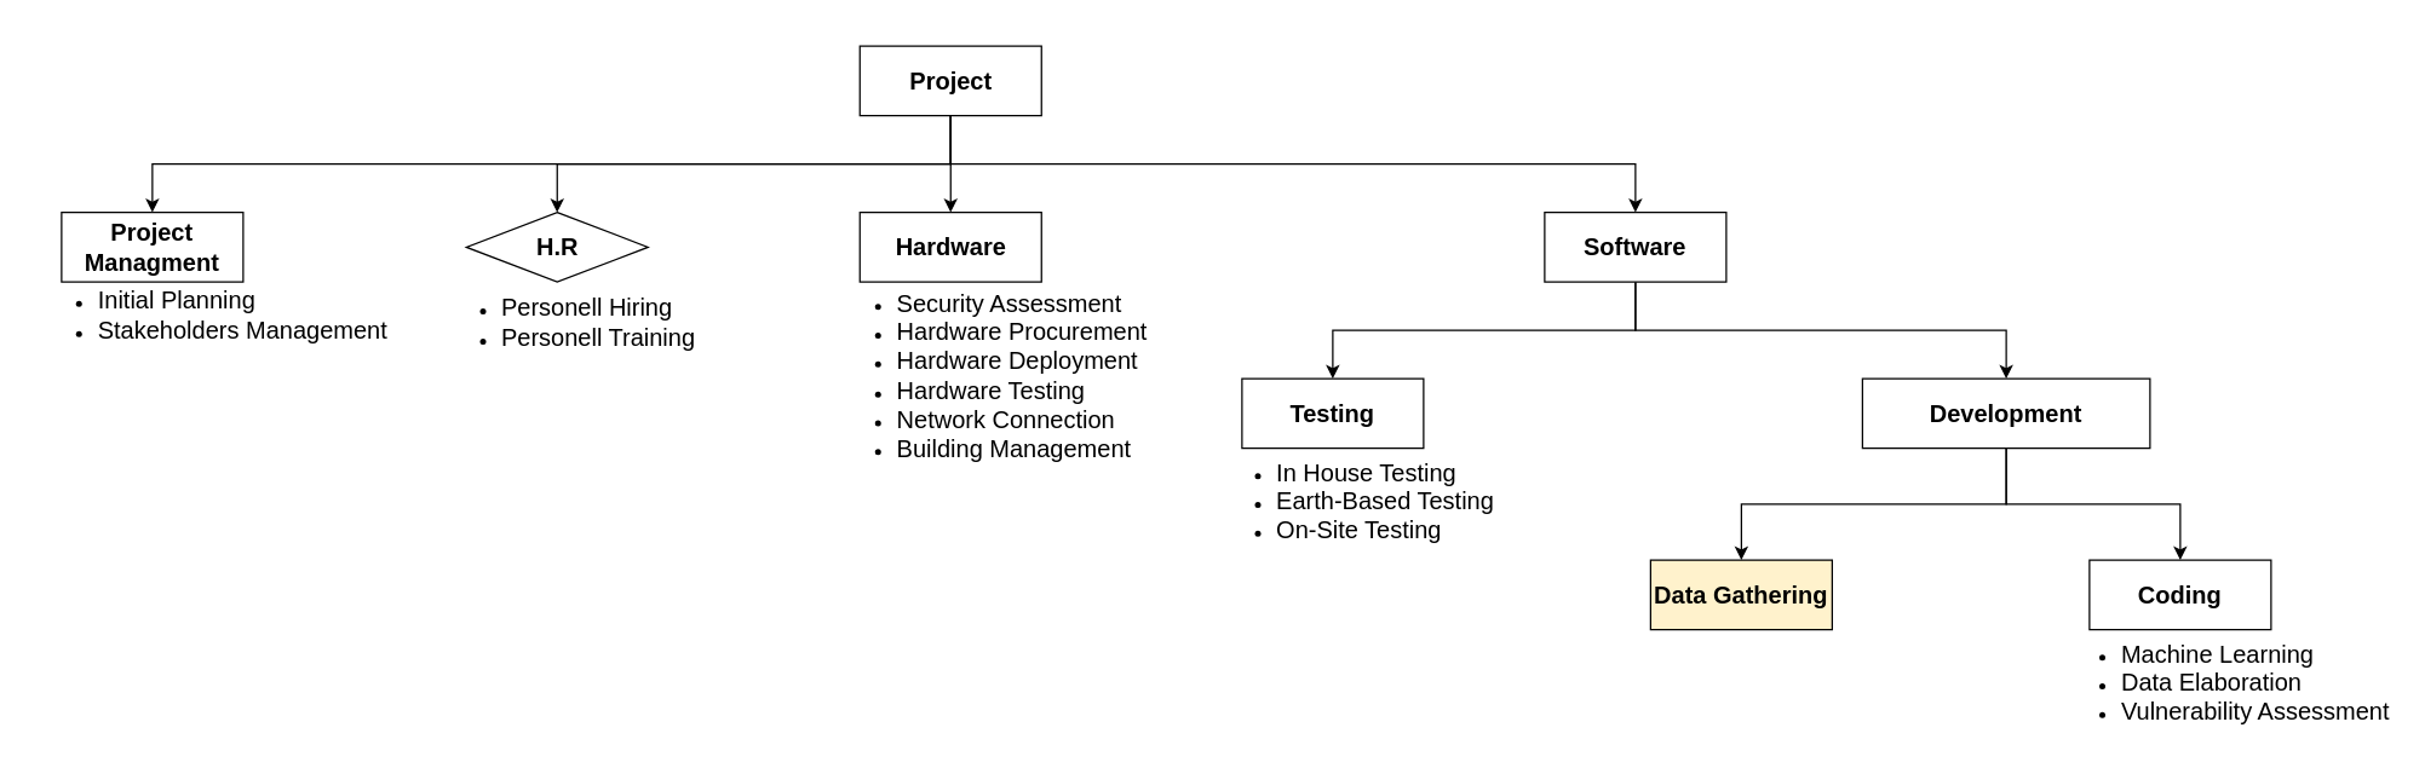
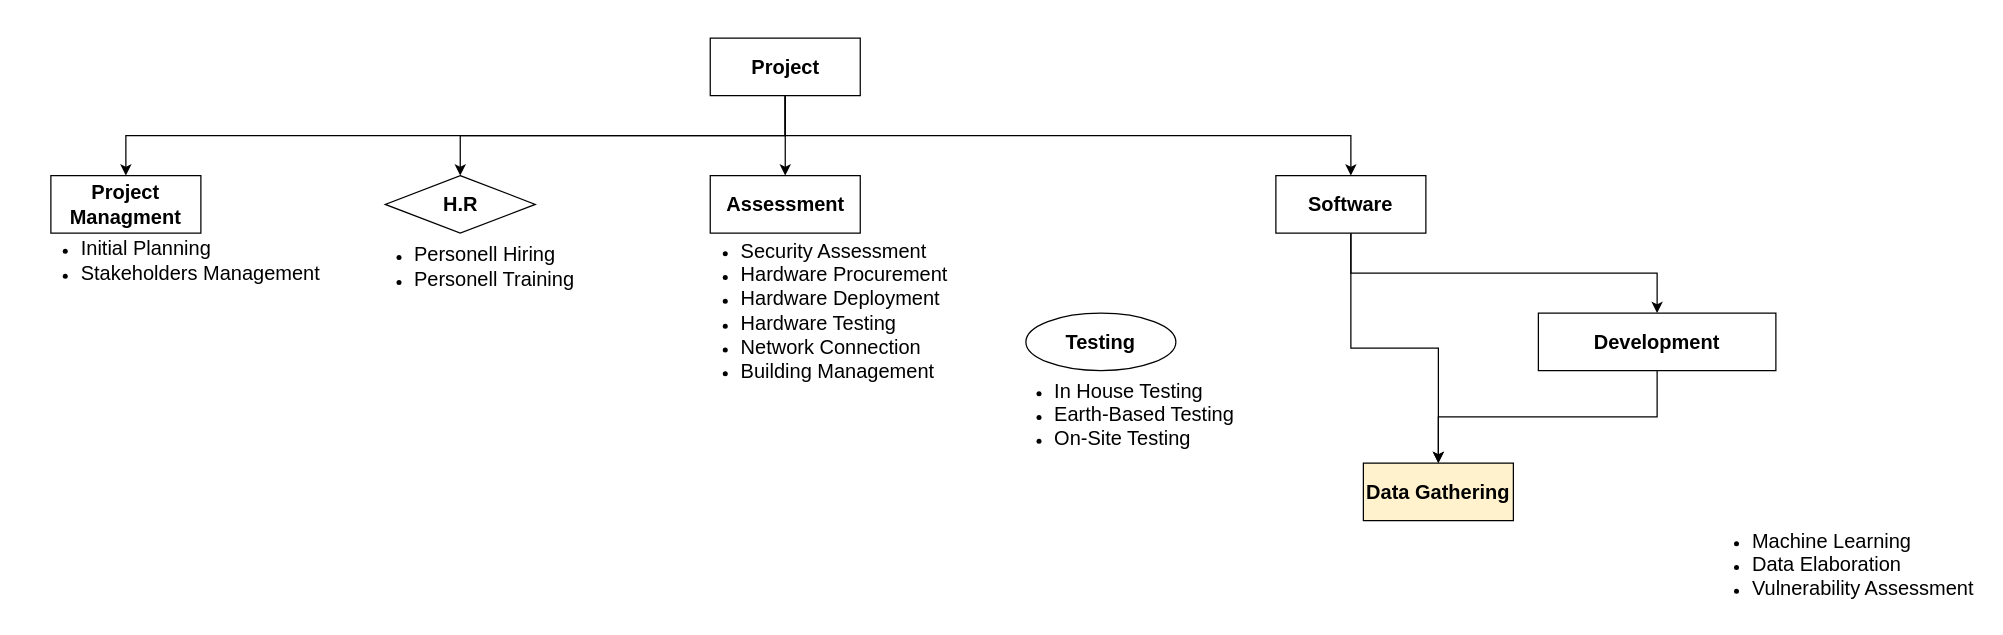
  <mxCell id="0" />
  <mxCell id="1" parent="0" />
  <mxCell id="2" value="" style="group" vertex="1" connectable="0" parent="1"><mxGeometry x="20" y="20" width="1560" height="466" as="geometry" /></mxCell>
  <mxCell id="3" style="edgeStyle=orthogonalEdgeStyle;rounded=0;orthogonalLoop=1;jettySize=auto;html=1;exitX=0.5;exitY=1;exitDx=0;exitDy=0;" edge="1" parent="2" source="7" target="24"><mxGeometry relative="1" as="geometry" /></mxCell>
  <mxCell id="4" style="edgeStyle=orthogonalEdgeStyle;rounded=0;orthogonalLoop=1;jettySize=auto;html=1;entryX=0.5;entryY=0;entryDx=0;entryDy=0;" edge="1" parent="2" source="7" target="30"><mxGeometry relative="1" as="geometry" /></mxCell>
  <mxCell id="5" style="edgeStyle=orthogonalEdgeStyle;rounded=0;orthogonalLoop=1;jettySize=auto;html=1;exitX=0.5;exitY=1;exitDx=0;exitDy=0;" edge="1" parent="2" source="7" target="11"><mxGeometry relative="1" as="geometry" /></mxCell>
  <mxCell id="6" style="edgeStyle=orthogonalEdgeStyle;rounded=0;orthogonalLoop=1;jettySize=auto;html=1;exitX=0.5;exitY=1;exitDx=0;exitDy=0;" edge="1" parent="2" source="7" target="27"><mxGeometry relative="1" as="geometry" /></mxCell>
  <mxCell id="7" value="&lt;font size=&quot;3&quot;&gt;&lt;b&gt;Project&lt;/b&gt;&lt;/font&gt;" style="rounded=0;whiteSpace=wrap;html=1;" vertex="1" parent="2"><mxGeometry x="547.5" y="10" width="120" height="46" as="geometry" /></mxCell>
  <mxCell id="8" value="" style="group" vertex="1" connectable="0" parent="2"><mxGeometry x="780" y="120" width="780" height="346" as="geometry" /></mxCell>
- <mxCell id="9" style="edgeStyle=orthogonalEdgeStyle;rounded=0;orthogonalLoop=1;jettySize=auto;html=1;exitX=0.5;exitY=1;exitDx=0;exitDy=0;" edge="1" parent="8" source="11" target="21"><mxGeometry relative="1" as="geometry" /></mxCell>
+ <mxCell id="9" style="edgeStyle=orthogonalEdgeStyle;rounded=0;orthogonalLoop=1;jettySize=auto;html=1;exitX=0.5;exitY=1;exitDx=0;exitDy=0;" edge="1" parent="8" source="11" target="19"><mxGeometry relative="1" as="geometry" /></mxCell>
  <mxCell id="10" style="edgeStyle=orthogonalEdgeStyle;rounded=0;orthogonalLoop=1;jettySize=auto;html=1;exitX=0.5;exitY=1;exitDx=0;exitDy=0;" edge="1" parent="8" source="11" target="14"><mxGeometry relative="1" as="geometry" /></mxCell>
  <mxCell id="11" value="&lt;font size=&quot;3&quot;&gt;&lt;b&gt;Software&lt;/b&gt;&lt;/font&gt;" style="rounded=0;whiteSpace=wrap;html=1;" vertex="1" parent="8"><mxGeometry x="220" width="120" height="46" as="geometry" /></mxCell>
  <mxCell id="12" style="edgeStyle=orthogonalEdgeStyle;rounded=0;orthogonalLoop=1;jettySize=auto;html=1;exitX=0.5;exitY=1;exitDx=0;exitDy=0;" edge="1" parent="8" source="14" target="19"><mxGeometry relative="1" as="geometry" /></mxCell>
- <mxCell id="13" style="edgeStyle=orthogonalEdgeStyle;rounded=0;orthogonalLoop=1;jettySize=auto;html=1;exitX=0.5;exitY=1;exitDx=0;exitDy=0;" edge="1" parent="8" source="14" target="16"><mxGeometry relative="1" as="geometry" /></mxCell>
  <mxCell id="14" value="&lt;font size=&quot;3&quot;&gt;&lt;b&gt;Development&lt;/b&gt;&lt;/font&gt;" style="rounded=0;whiteSpace=wrap;html=1;" vertex="1" parent="8"><mxGeometry x="430" y="110" width="190" height="46" as="geometry" /></mxCell>
  <mxCell id="15" value="" style="group" vertex="1" connectable="0" parent="8"><mxGeometry x="560" y="230" width="220" height="116" as="geometry" /></mxCell>
- <mxCell id="16" value="&lt;font size=&quot;3&quot;&gt;&lt;b&gt;Coding&lt;/b&gt;&lt;/font&gt;" style="rounded=0;whiteSpace=wrap;html=1;" vertex="1" parent="15"><mxGeometry x="20" width="120" height="46" as="geometry" /></mxCell>
  <mxCell id="17" value="&lt;ul&gt;&lt;li style=&quot;text-align: left;&quot;&gt;&lt;font size=&quot;3&quot;&gt;Machine Learning&lt;/font&gt;&lt;/li&gt;&lt;li style=&quot;text-align: left;&quot;&gt;&lt;font size=&quot;3&quot;&gt;Data Elaboration&lt;/font&gt;&lt;/li&gt;&lt;li style=&quot;text-align: left;&quot;&gt;&lt;font size=&quot;3&quot;&gt;Vulnerability Assessment&lt;/font&gt;&lt;/li&gt;&lt;/ul&gt;" style="text;html=1;align=center;verticalAlign=middle;whiteSpace=wrap;rounded=0;container=0;" vertex="1" parent="15"><mxGeometry y="46" width="220" height="70" as="geometry" /></mxCell>
  <mxCell id="18" value="" style="group" vertex="1" connectable="0" parent="8"><mxGeometry x="250" y="230" width="190" height="100" as="geometry" /></mxCell>
  <mxCell id="19" value="&lt;font size=&quot;3&quot;&gt;&lt;b&gt;Data Gathering&lt;/b&gt;&lt;/font&gt;" style="rounded=0;whiteSpace=wrap;html=1;fillColor=#fff2cc;" vertex="1" parent="18"><mxGeometry x="40" width="120" height="46" as="geometry" /></mxCell>
  <mxCell id="20" value="" style="group" vertex="1" connectable="0" parent="8"><mxGeometry y="110" width="190" height="116" as="geometry" /></mxCell>
- <mxCell id="21" value="&lt;font size=&quot;3&quot;&gt;&lt;b&gt;Testing&lt;/b&gt;&lt;/font&gt;" style="rounded=0;whiteSpace=wrap;html=1;" vertex="1" parent="20"><mxGeometry x="20" width="120" height="46" as="geometry" /></mxCell>
+ <mxCell id="21" value="&lt;font size=&quot;3&quot;&gt;&lt;b&gt;Testing&lt;/b&gt;&lt;/font&gt;" style="ellipse;whiteSpace=wrap;html=1;" vertex="1" parent="20"><mxGeometry x="20" width="120" height="46" as="geometry" /></mxCell>
  <mxCell id="22" value="&lt;ul&gt;&lt;li style=&quot;text-align: left;&quot;&gt;&lt;font size=&quot;3&quot;&gt;In House Testing&lt;br&gt;&lt;/font&gt;&lt;/li&gt;&lt;li style=&quot;text-align: left;&quot;&gt;&lt;font size=&quot;3&quot;&gt;Earth-Based Testing&lt;/font&gt;&lt;/li&gt;&lt;li style=&quot;text-align: left;&quot;&gt;&lt;font size=&quot;3&quot;&gt;On-Site Testing&lt;/font&gt;&lt;/li&gt;&lt;/ul&gt;" style="text;html=1;align=center;verticalAlign=middle;whiteSpace=wrap;rounded=0;" vertex="1" parent="20"><mxGeometry y="46" width="190" height="70" as="geometry" /></mxCell>
  <mxCell id="23" value="" style="group" vertex="1" connectable="0" parent="2"><mxGeometry y="120" width="240" height="90" as="geometry" /></mxCell>
  <mxCell id="24" value="&lt;font size=&quot;3&quot;&gt;&lt;b&gt;Project Managment&lt;/b&gt;&lt;/font&gt;" style="rounded=0;whiteSpace=wrap;html=1;" vertex="1" parent="23"><mxGeometry x="20" width="120" height="46" as="geometry" /></mxCell>
  <mxCell id="25" value="&lt;ul&gt;&lt;li style=&quot;text-align: left;&quot;&gt;&lt;font size=&quot;3&quot;&gt;Initial Planning&lt;/font&gt;&lt;/li&gt;&lt;li style=&quot;text-align: left;&quot;&gt;&lt;font size=&quot;3&quot;&gt;Stakeholders Management&lt;/font&gt;&lt;/li&gt;&lt;/ul&gt;" style="text;html=1;align=center;verticalAlign=middle;whiteSpace=wrap;rounded=0;" vertex="1" parent="23"><mxGeometry y="46" width="240" height="44" as="geometry" /></mxCell>
  <mxCell id="26" value="" style="group" vertex="1" connectable="0" parent="2"><mxGeometry x="260" y="120" width="190" height="100" as="geometry" /></mxCell>
  <mxCell id="27" value="&lt;font size=&quot;3&quot;&gt;&lt;b&gt;H.R&lt;/b&gt;&lt;/font&gt;" style="rhombus;whiteSpace=wrap;html=1;" vertex="1" parent="26"><mxGeometry x="27.5" width="120" height="46" as="geometry" /></mxCell>
  <mxCell id="28" value="&lt;ul&gt;&lt;li style=&quot;text-align: left;&quot;&gt;&lt;font size=&quot;3&quot;&gt;Personell Hiring&lt;/font&gt;&lt;/li&gt;&lt;li style=&quot;text-align: left;&quot;&gt;&lt;font size=&quot;3&quot;&gt;Personell Training&lt;/font&gt;&lt;/li&gt;&lt;/ul&gt;" style="text;html=1;align=center;verticalAlign=middle;whiteSpace=wrap;rounded=0;" vertex="1" parent="26"><mxGeometry y="46" width="190" height="54" as="geometry" /></mxCell>
  <mxCell id="29" value="" style="group" vertex="1" connectable="0" parent="2"><mxGeometry x="530" y="120" width="210" height="170" as="geometry" /></mxCell>
- <mxCell id="30" value="&lt;font size=&quot;3&quot;&gt;&lt;b&gt;Hardware&lt;/b&gt;&lt;/font&gt;" style="rounded=0;whiteSpace=wrap;html=1;" vertex="1" parent="29"><mxGeometry x="17.5" width="120" height="46" as="geometry" /></mxCell>
+ <mxCell id="30" value="&lt;font size=&quot;3&quot;&gt;&lt;b&gt;Assessment&lt;/b&gt;&lt;/font&gt;" style="rounded=0;whiteSpace=wrap;html=1;" vertex="1" parent="29"><mxGeometry x="17.5" width="120" height="46" as="geometry" /></mxCell>
  <mxCell id="31" value="&lt;ul&gt;&lt;li style=&quot;text-align: left;&quot;&gt;&lt;font size=&quot;3&quot;&gt;Security Assessment&lt;/font&gt;&lt;/li&gt;&lt;li style=&quot;text-align: left;&quot;&gt;&lt;font size=&quot;3&quot;&gt;Hardware Procurement&lt;/font&gt;&lt;/li&gt;&lt;li style=&quot;text-align: left;&quot;&gt;&lt;font size=&quot;3&quot;&gt;Hardware Deployment&lt;/font&gt;&lt;/li&gt;&lt;li style=&quot;text-align: left;&quot;&gt;&lt;font size=&quot;3&quot;&gt;Hardware Testing&lt;/font&gt;&lt;/li&gt;&lt;li style=&quot;text-align: left;&quot;&gt;&lt;font size=&quot;3&quot;&gt;Network Connection&lt;/font&gt;&lt;/li&gt;&lt;li style=&quot;text-align: left;&quot;&gt;&lt;font size=&quot;3&quot;&gt;Building Management&lt;/font&gt;&lt;/li&gt;&lt;/ul&gt;" style="text;html=1;align=center;verticalAlign=middle;whiteSpace=wrap;rounded=0;" vertex="1" parent="29"><mxGeometry y="46" width="210" height="124" as="geometry" /></mxCell>
